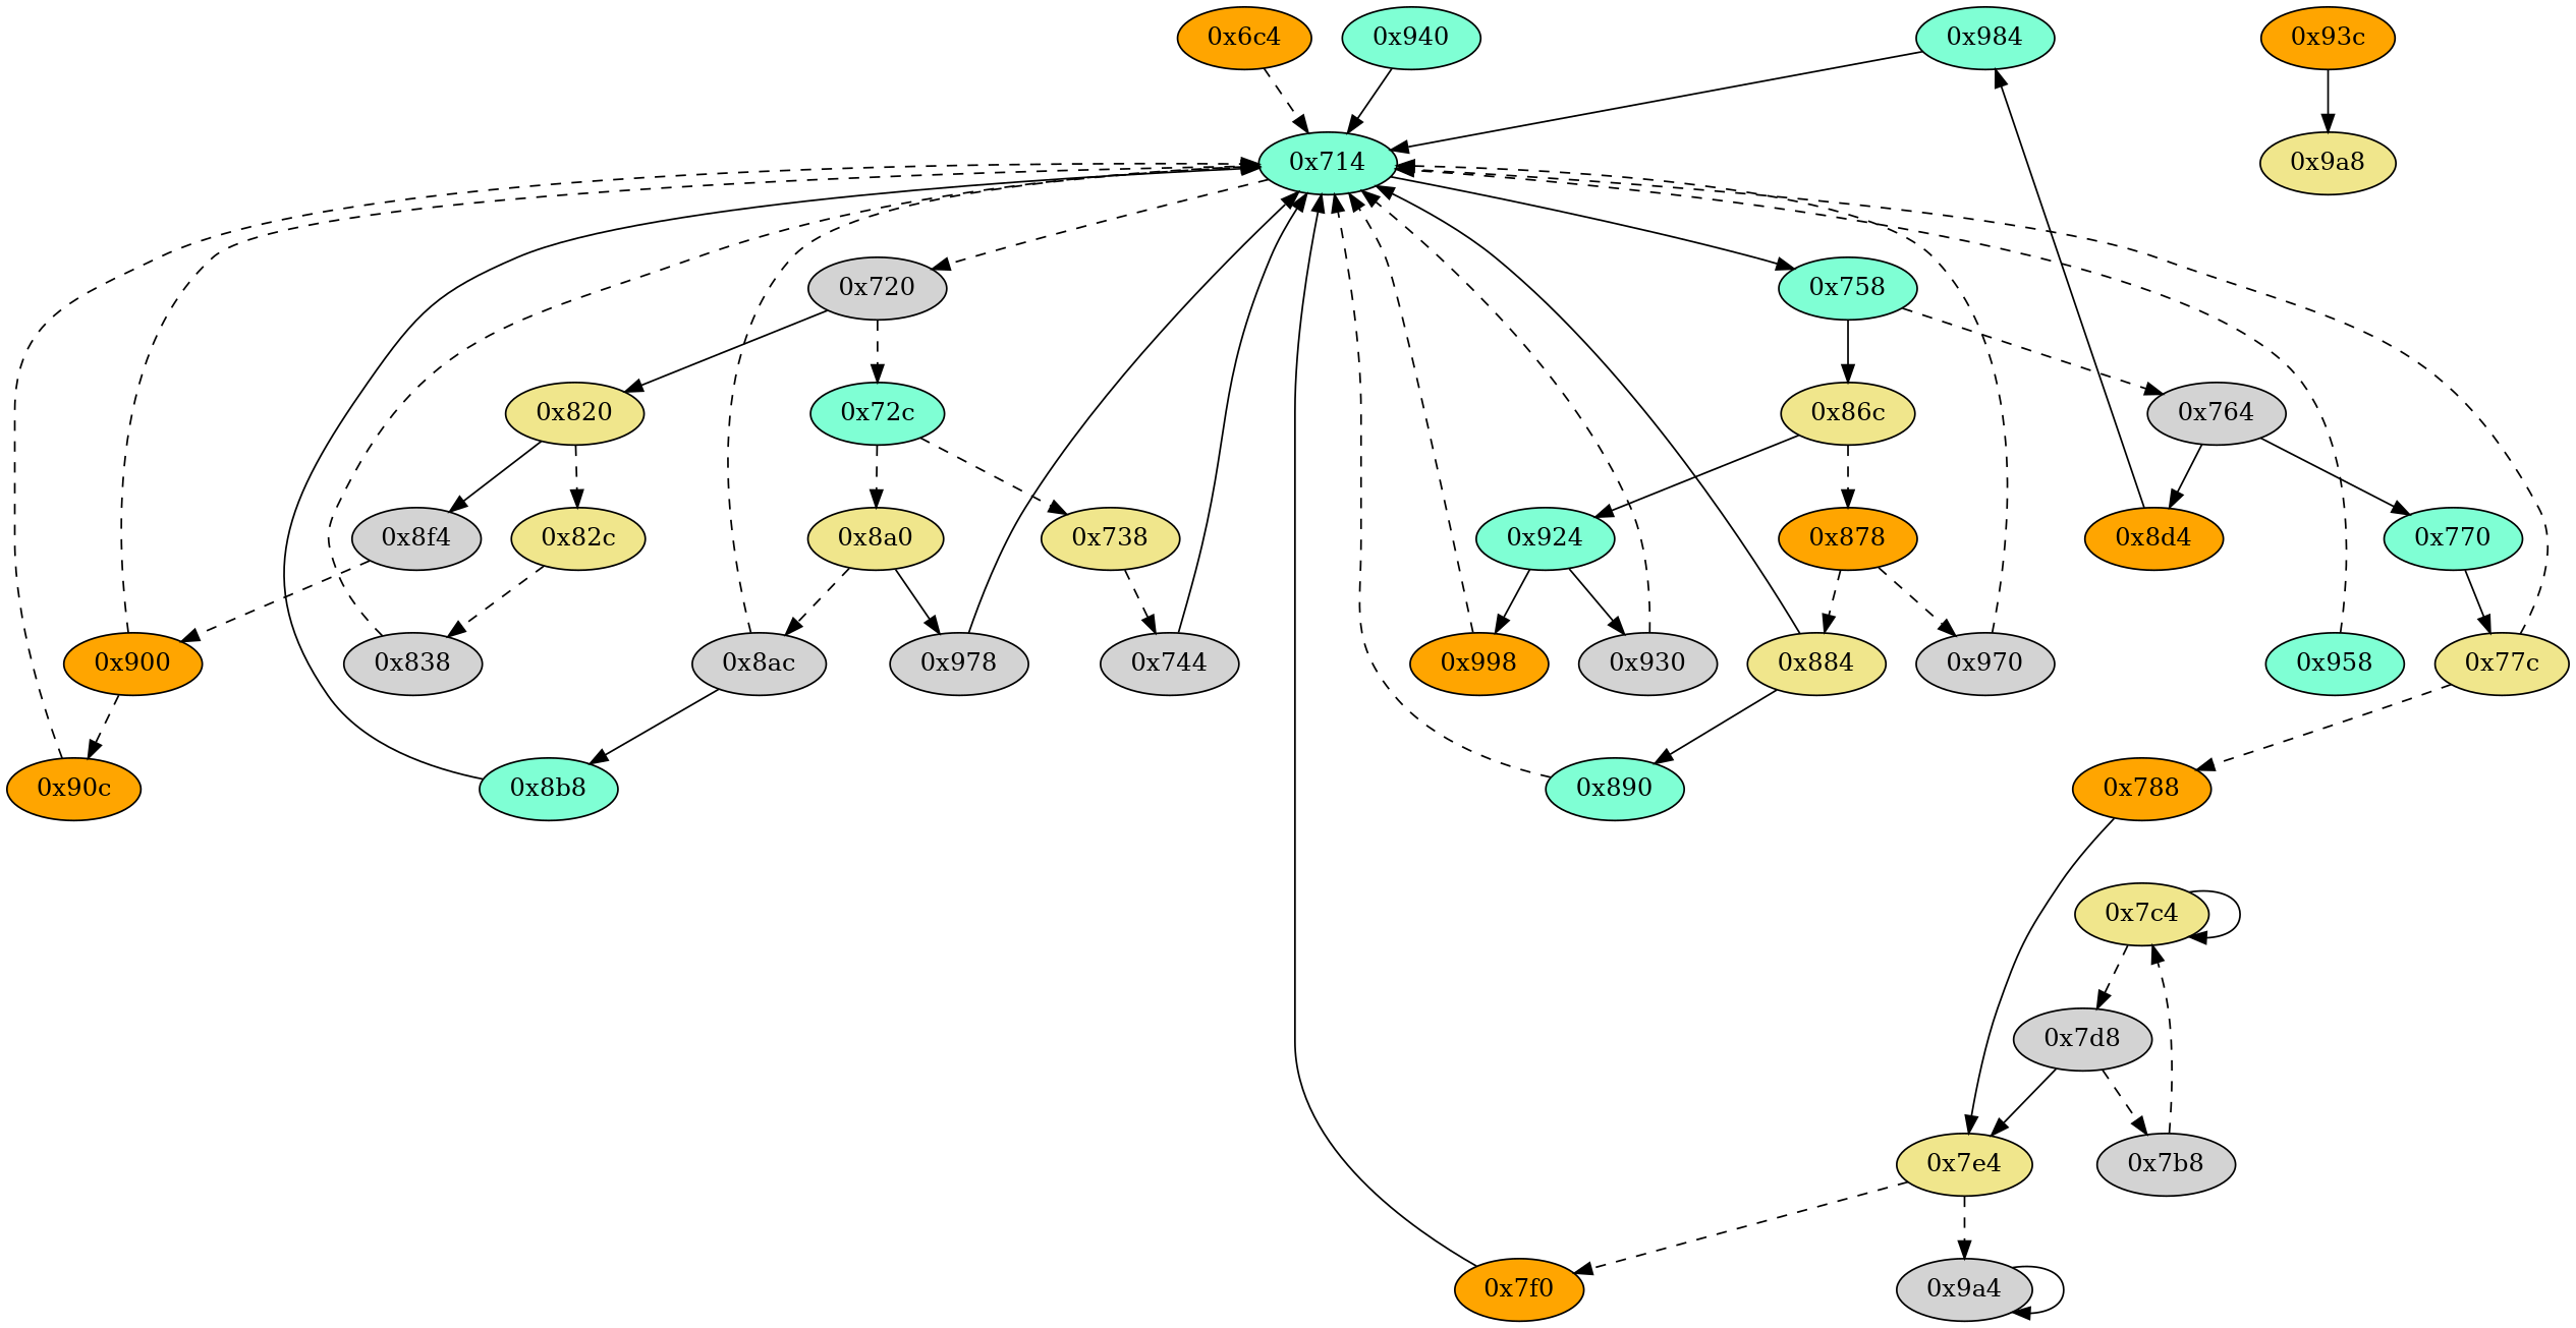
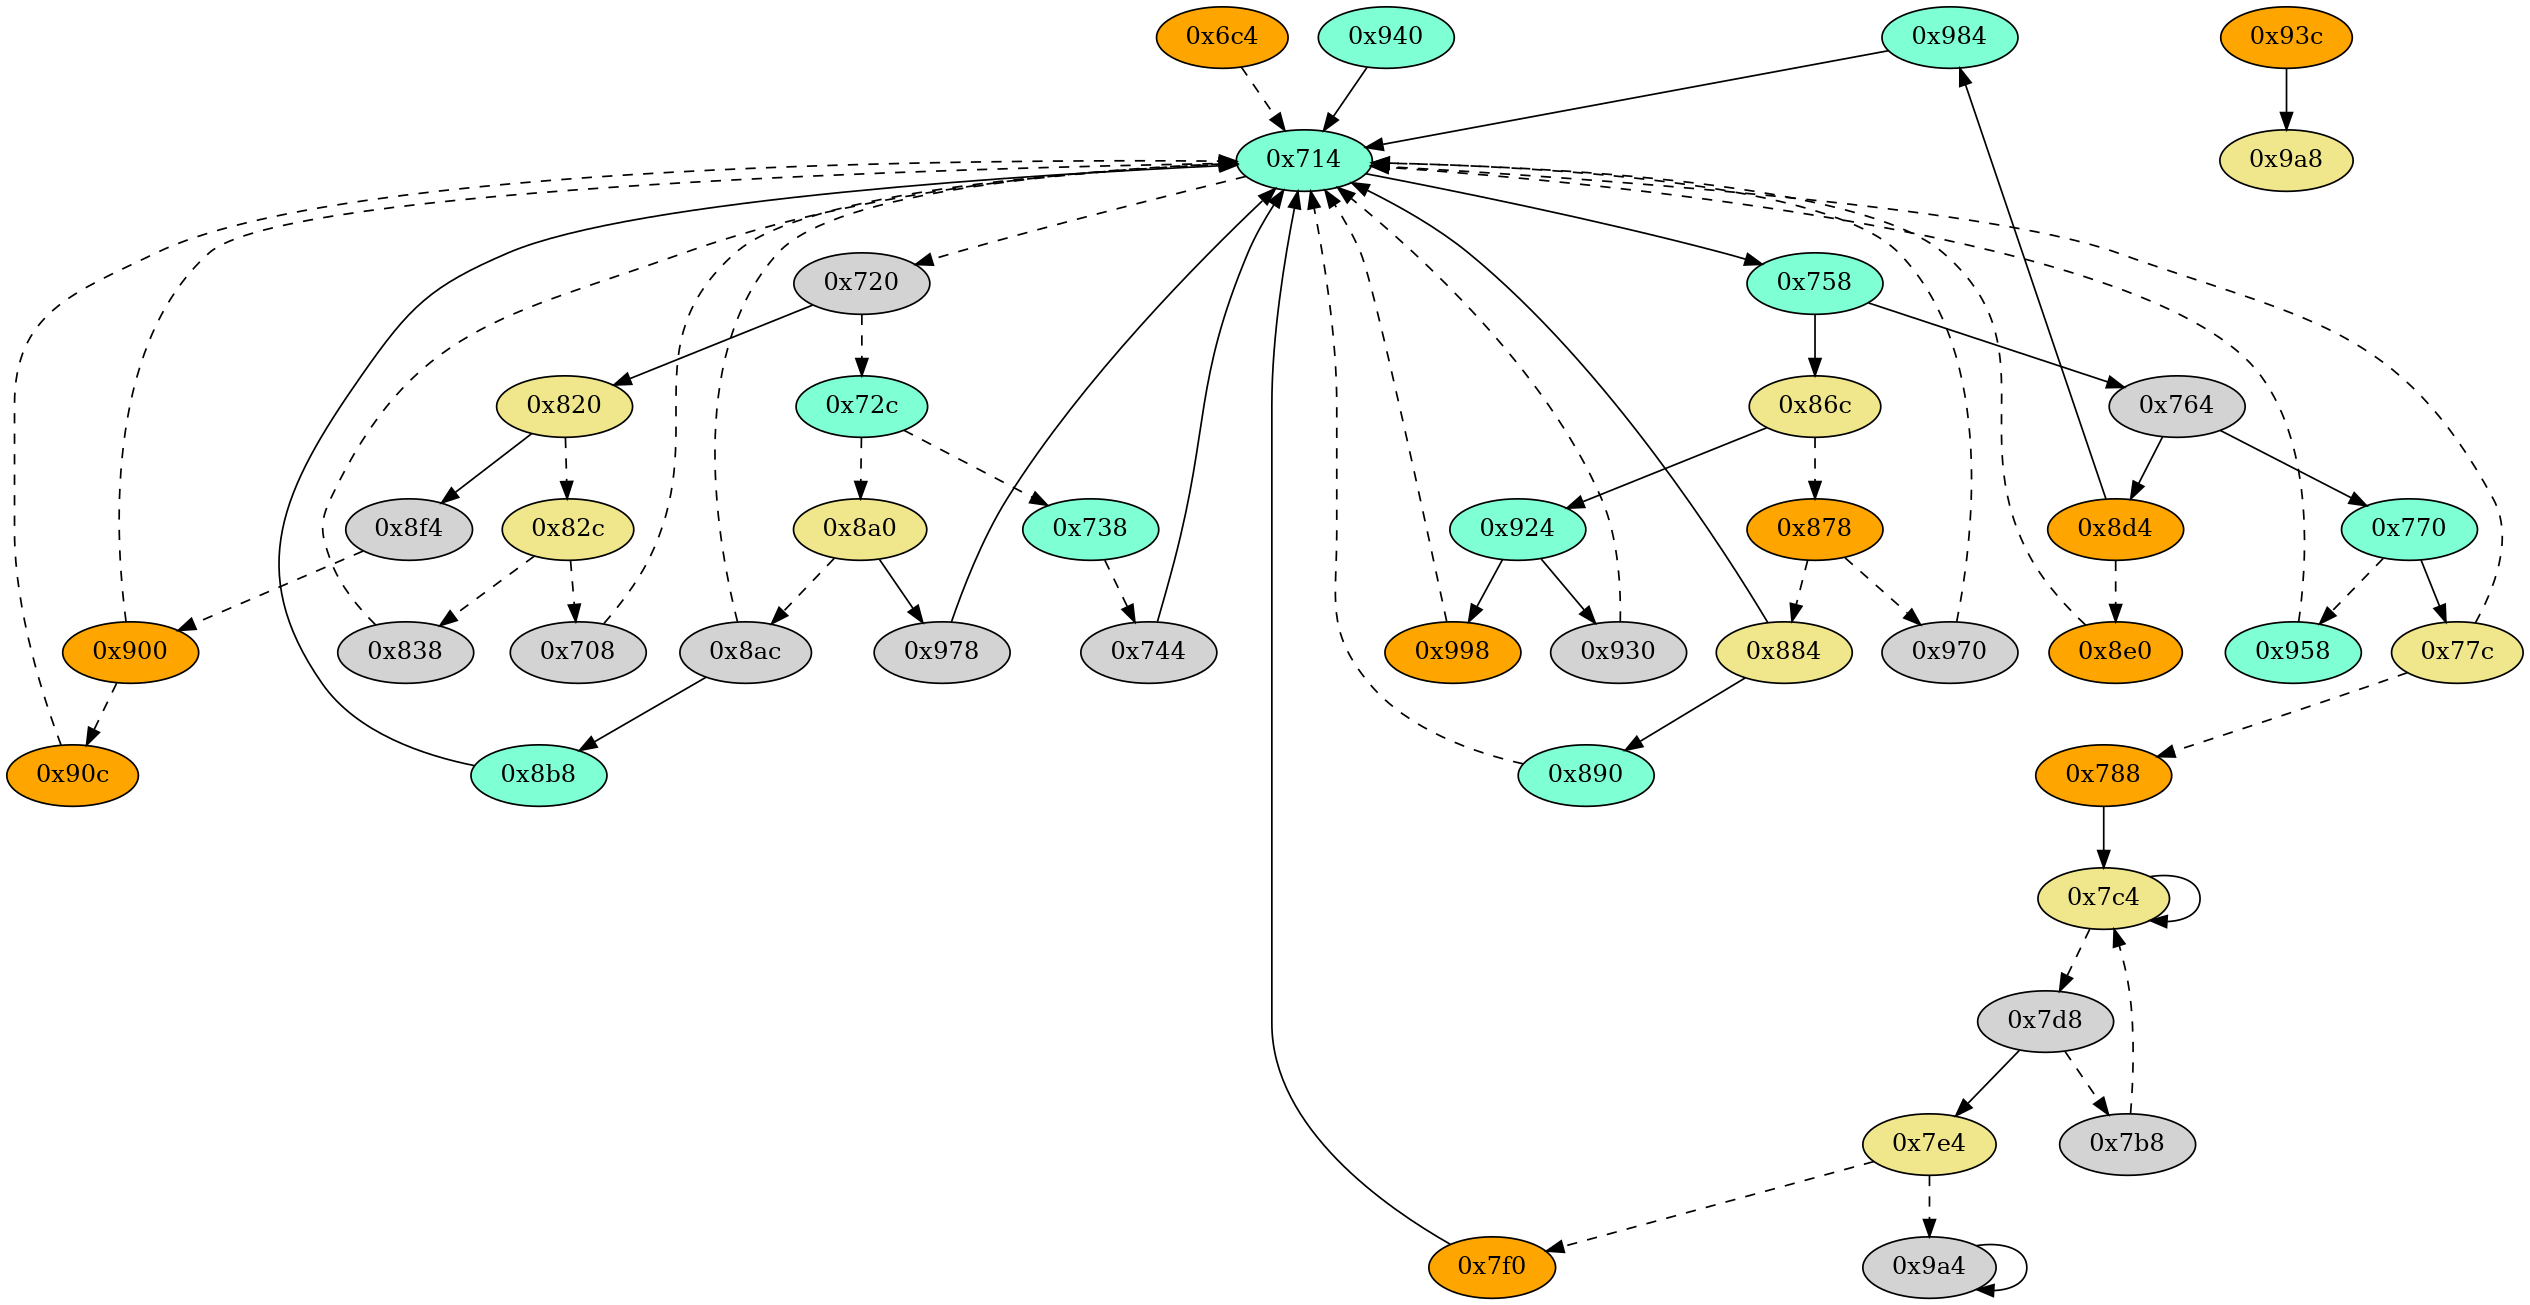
  digraph {
    node [fillcolor=lightgrey opcode="[u'ldr', u'cmp', u'b']" style=filled]
    edge [style=dashed]
    "0x984" [fillcolor=aquamarine opcode="[u'mov', u'mov', u'b']"]
    "0x714" [fillcolor=aquamarine]
    "0x758" [fillcolor=aquamarine]
    "0x720"
    "0x86c" [fillcolor=khaki]
    "0x764"
    "0x820" [fillcolor=khaki]
    "0x72c" [fillcolor=aquamarine]
    "0x788" [fillcolor=orange opcode="[u'str', u'str', u'mov', u'mov', u'mov', u'mov', u'ldr', u'mov', u'bl', u'ldr', u'mov', u'b']"]
    "0x7c4" [fillcolor=khaki opcode="[u'mov', u'ldr', u'ldr', u'cmp', u'b']"]
    "0x7d8"
    "0x7e4" [fillcolor=khaki]
    "0x7b8" [opcode="[u'mov', u'bl', u'ldr']"]
    "0x900" [fillcolor=orange]
    "0x8f4"
    "0x90c" [fillcolor=orange opcode="[u'ldr', u'ldr', u'mul', u'str', u'ldr', u'b']"]
    "0x8ac"
    "0x8b8" [fillcolor=aquamarine opcode="[u'str', u'ldr', u'ldr', u'ldr', u'cmp', u'mov', u'b']"]
    "0x940" [fillcolor=aquamarine opcode="[u'ldrb', u'ldr', u'ldr', u'cmp', u'mov', u'b']"]
    "0x884" [fillcolor=khaki]
    "0x890" [fillcolor=aquamarine opcode="[u'ldrb', u'str', u'ldr', u'b']"]
    "0x7f0" [fillcolor=orange opcode="[u'ldr', u'mov', u'mov', u'mov', u'ldr', u'ldrb', u'strb', u'mov', u'ldr', u'ldr', u'ldr', u'b']"]
    "0x9a4" [opcode="[u'b']"]
    "0x8d4" [fillcolor=orange]
+   "0x8e0" [fillcolor=orange opcode="[u'ldr', u'cmp', u'mov', u'mov', u'b']"]
    "0x924" [fillcolor=aquamarine]
    "0x998" [fillcolor=orange opcode="[u'ldr', u'ldr', u'b']"]
    "0x930"
    "0x93c" [fillcolor=orange opcode="[u'b']"]
    "0x9a8" [fillcolor=khaki opcode="[u'ldr', u'ldr', u'ldr', u'ldr', u'sub', u'mov', u'sub', u'pop']"]
    "0x82c" [fillcolor=khaki]
    "0x838" [opcode="[u'ldr', u'mov', u'ldr', u'ldr', u'mov', u'bl', u'ldr', u'mov', u'mov', u'add', u'str', u'ldr', u'b']"]
+   "0x708" [opcode="[u'ldr', u'cmp', u'ldr']"]
    "0x878" [fillcolor=orange]
    "0x770" [fillcolor=aquamarine]
-   "0x738" [fillcolor=khaki]
+   "0x738" [fillcolor=aquamarine]
    "0x8a0" [fillcolor=khaki]
    "0x744" [opcode="[u'ldr', u'cmp', u'mov', u'mov', u'b']"]
    "0x6c4" [fillcolor=orange opcode="[u'push', u'add', u'sub', u'mov', u'ldr', u'str', u'ldr', u'sub', u'ldr', u'ldr', u'str', u'add', u'ldr', u'ldr', u'ldr', u'str', u'b']"]
    "0x970" [opcode="[u'ldr', u'b']"]
    "0x958" [fillcolor=aquamarine opcode="[u'cmp', u'mov', u'mov', u'strb', u'ldr', u'b']"]
    "0x77c" [fillcolor=khaki]
    "0x978" [opcode="[u'ldr', u'mov', u'b']"]
    "0x984" -> "0x714" [style=solid]
    "0x714" -> "0x758" [style=solid]
    "0x714" -> "0x720"
    "0x758" -> "0x86c" [style=solid]
-   "0x758" -> "0x764"
+   "0x758" -> "0x764" [style=solid]
    "0x720" -> "0x820" [style=solid]
    "0x720" -> "0x72c"
    "0x86c" -> "0x924" [style=solid]
    "0x86c" -> "0x878"
    "0x764" -> "0x8d4" [style=solid]
    "0x764" -> "0x770" [style=solid]
    "0x820" -> "0x8f4" [style=solid]
    "0x820" -> "0x82c"
    "0x72c" -> "0x738"
    "0x72c" -> "0x8a0"
-   "0x788" -> "0x7e4" [style=solid]
+   "0x788" -> "0x7c4" [style=solid]
    "0x7c4" -> "0x7c4" [style=solid]
    "0x7c4" -> "0x7d8"
    "0x7d8" -> "0x7e4" [style=solid]
    "0x7d8" -> "0x7b8"
    "0x7e4" -> "0x7f0"
    "0x7e4" -> "0x9a4"
    "0x7b8" -> "0x7c4"
    "0x900" -> "0x714"
    "0x900" -> "0x90c"
    "0x8f4" -> "0x900"
    "0x90c" -> "0x714"
    "0x8ac" -> "0x714"
    "0x8ac" -> "0x8b8" [style=solid]
    "0x8b8" -> "0x714" [style=solid]
    "0x940" -> "0x714" [style=solid]
    "0x884" -> "0x714" [style=solid]
    "0x884" -> "0x890" [style=solid]
    "0x890" -> "0x714"
    "0x7f0" -> "0x714" [style=solid]
    "0x9a4" -> "0x9a4" [style=solid]
    "0x8d4" -> "0x984" [style=solid]
+   "0x8d4" -> "0x8e0"
+   "0x8e0" -> "0x714"
    "0x924" -> "0x998" [style=solid]
    "0x924" -> "0x930" [style=solid]
    "0x998" -> "0x714"
    "0x930" -> "0x714"
    "0x93c" -> "0x9a8" [style=solid]
    "0x82c" -> "0x838"
+   "0x82c" -> "0x708"
    "0x838" -> "0x714"
+   "0x708" -> "0x714"
    "0x878" -> "0x884"
    "0x878" -> "0x970"
+   "0x770" -> "0x958"
    "0x770" -> "0x77c" [style=solid]
    "0x738" -> "0x744"
    "0x8a0" -> "0x8ac"
    "0x8a0" -> "0x978" [style=solid]
    "0x744" -> "0x714" [style=solid]
    "0x6c4" -> "0x714"
    "0x970" -> "0x714"
    "0x958" -> "0x714"
    "0x77c" -> "0x714"
    "0x77c" -> "0x788"
    "0x978" -> "0x714" [style=solid]
  }
